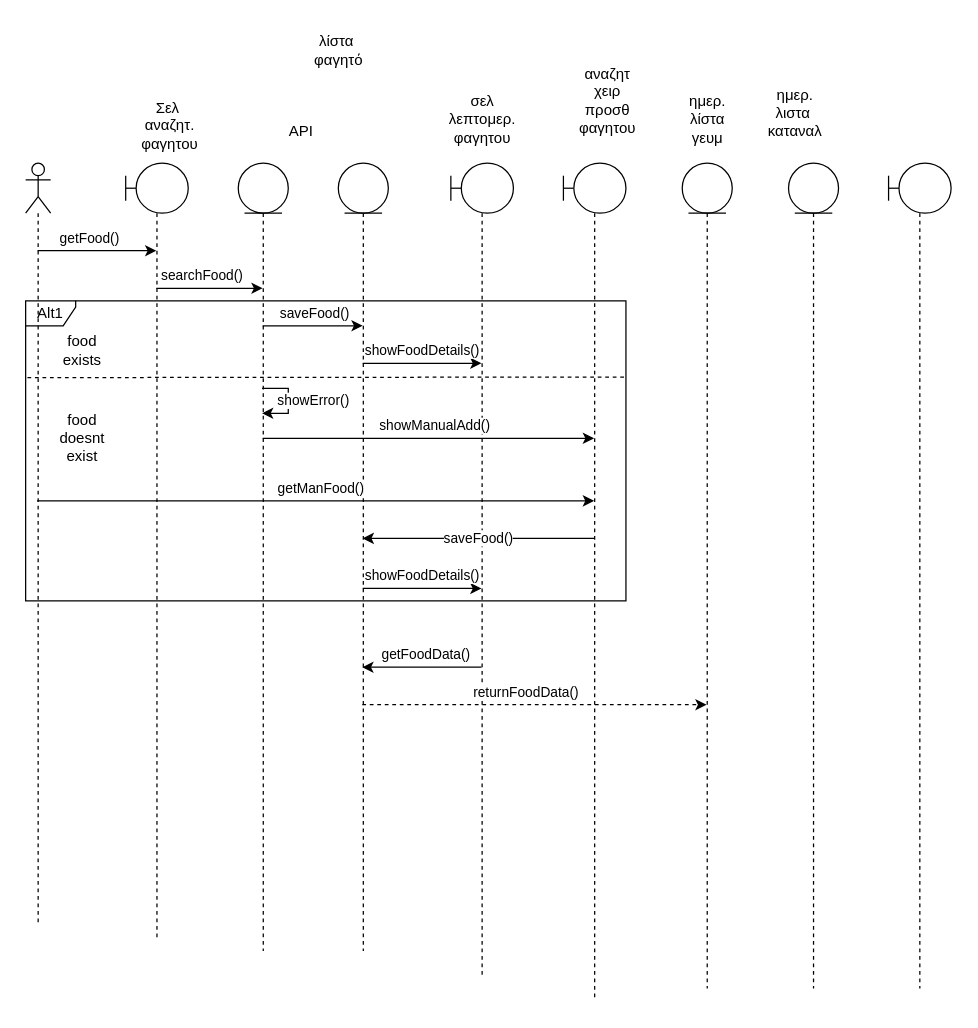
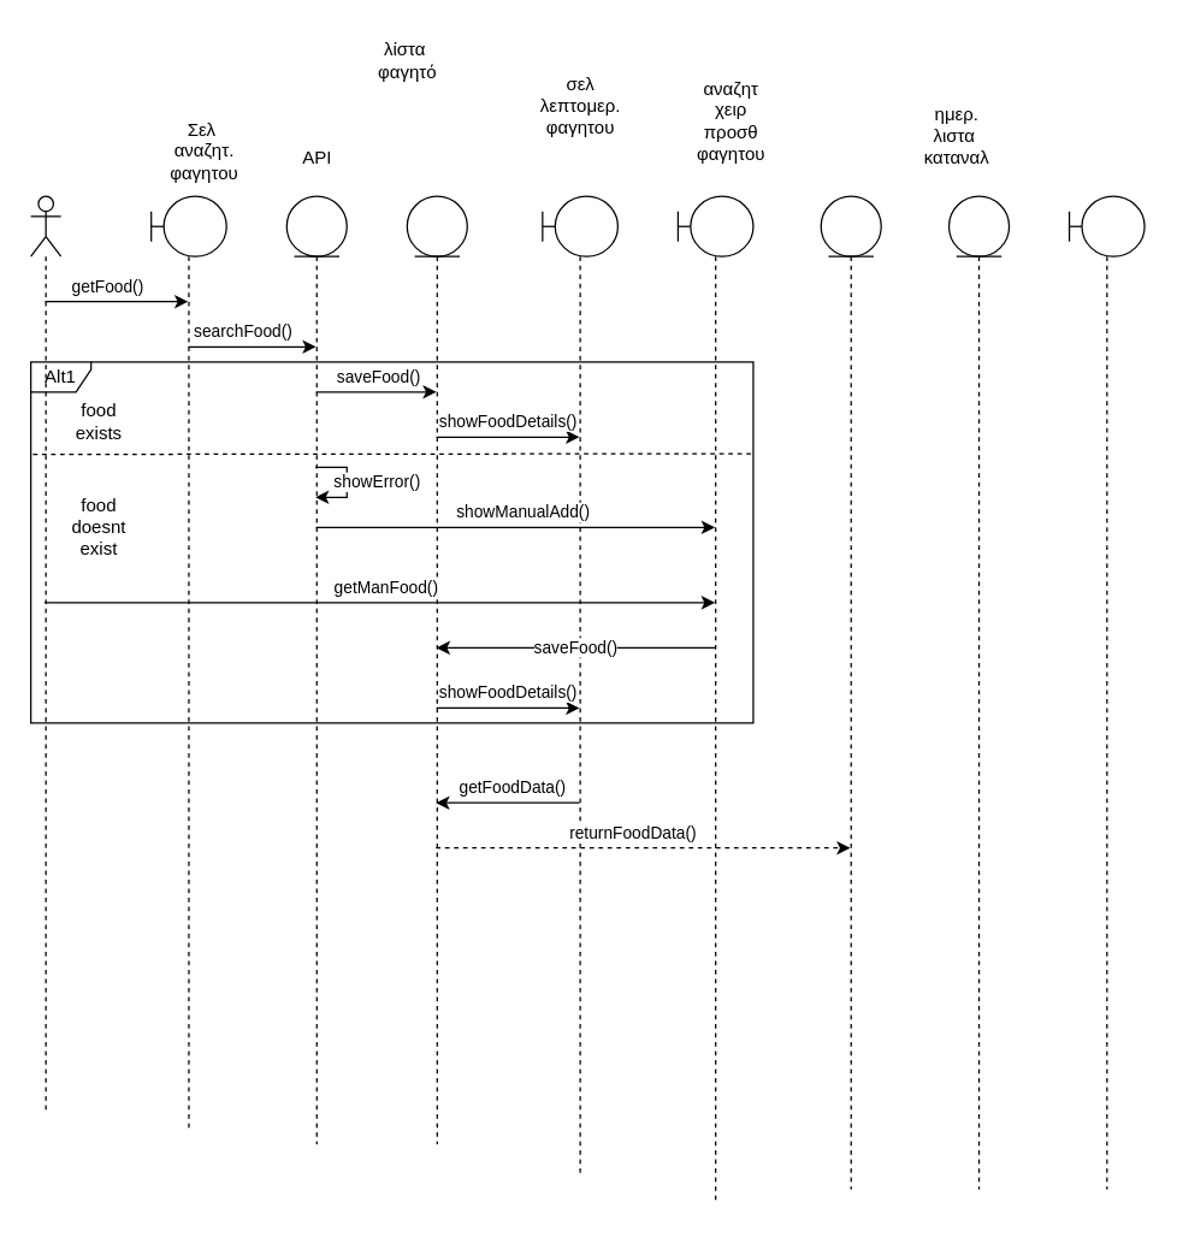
  <mxCell id="0" />
  <mxCell id="1" parent="0" />
  <mxCell id="2" value="Alt1" style="shape=umlFrame;whiteSpace=wrap;html=1;pointerEvents=0;width=40;height=20;" vertex="1" parent="1"><mxGeometry x="20" y="240" width="480" height="240" as="geometry" /></mxCell>
  <mxCell id="3" value="" style="shape=umlLifeline;perimeter=lifelinePerimeter;whiteSpace=wrap;html=1;container=1;dropTarget=0;collapsible=0;recursiveResize=0;outlineConnect=0;portConstraint=eastwest;newEdgeStyle={&quot;edgeStyle&quot;:&quot;elbowEdgeStyle&quot;,&quot;elbow&quot;:&quot;vertical&quot;,&quot;curved&quot;:0,&quot;rounded&quot;:0};participant=umlActor;" vertex="1" parent="1"><mxGeometry x="20" y="130" width="20" height="610" as="geometry" /></mxCell>
  <mxCell id="4" value="" style="shape=umlLifeline;perimeter=lifelinePerimeter;whiteSpace=wrap;html=1;container=1;dropTarget=0;collapsible=0;recursiveResize=0;outlineConnect=0;portConstraint=eastwest;newEdgeStyle={&quot;edgeStyle&quot;:&quot;elbowEdgeStyle&quot;,&quot;elbow&quot;:&quot;vertical&quot;,&quot;curved&quot;:0,&quot;rounded&quot;:0};participant=umlBoundary;" vertex="1" parent="1"><mxGeometry x="710" y="130" width="50" height="660" as="geometry" /></mxCell>
  <mxCell id="5" value="" style="shape=umlLifeline;perimeter=lifelinePerimeter;whiteSpace=wrap;html=1;container=1;dropTarget=0;collapsible=0;recursiveResize=0;outlineConnect=0;portConstraint=eastwest;newEdgeStyle={&quot;edgeStyle&quot;:&quot;elbowEdgeStyle&quot;,&quot;elbow&quot;:&quot;vertical&quot;,&quot;curved&quot;:0,&quot;rounded&quot;:0};participant=umlBoundary;" vertex="1" parent="1"><mxGeometry x="450" y="130" width="50" height="670" as="geometry" /></mxCell>
  <mxCell id="6" value="" style="shape=umlLifeline;perimeter=lifelinePerimeter;whiteSpace=wrap;html=1;container=1;dropTarget=0;collapsible=0;recursiveResize=0;outlineConnect=0;portConstraint=eastwest;newEdgeStyle={&quot;edgeStyle&quot;:&quot;elbowEdgeStyle&quot;,&quot;elbow&quot;:&quot;vertical&quot;,&quot;curved&quot;:0,&quot;rounded&quot;:0};participant=umlBoundary;" vertex="1" parent="1"><mxGeometry x="360" y="130" width="50" height="650" as="geometry" /></mxCell>
  <mxCell id="7" value="" style="shape=umlLifeline;perimeter=lifelinePerimeter;whiteSpace=wrap;html=1;container=1;dropTarget=0;collapsible=0;recursiveResize=0;outlineConnect=0;portConstraint=eastwest;newEdgeStyle={&quot;edgeStyle&quot;:&quot;elbowEdgeStyle&quot;,&quot;elbow&quot;:&quot;vertical&quot;,&quot;curved&quot;:0,&quot;rounded&quot;:0};participant=umlBoundary;" vertex="1" parent="1"><mxGeometry x="100" y="130" width="50" height="620" as="geometry" /></mxCell>
  <mxCell id="8" value="" style="shape=umlLifeline;perimeter=lifelinePerimeter;whiteSpace=wrap;html=1;container=1;dropTarget=0;collapsible=0;recursiveResize=0;outlineConnect=0;portConstraint=eastwest;newEdgeStyle={&quot;edgeStyle&quot;:&quot;elbowEdgeStyle&quot;,&quot;elbow&quot;:&quot;vertical&quot;,&quot;curved&quot;:0,&quot;rounded&quot;:0};participant=umlEntity;" vertex="1" parent="1"><mxGeometry x="630" y="130" width="40" height="660" as="geometry" /></mxCell>
  <mxCell id="9" value="" style="shape=umlLifeline;perimeter=lifelinePerimeter;whiteSpace=wrap;html=1;container=1;dropTarget=0;collapsible=0;recursiveResize=0;outlineConnect=0;portConstraint=eastwest;newEdgeStyle={&quot;edgeStyle&quot;:&quot;elbowEdgeStyle&quot;,&quot;elbow&quot;:&quot;vertical&quot;,&quot;curved&quot;:0,&quot;rounded&quot;:0};participant=umlEntity;" vertex="1" parent="1"><mxGeometry x="270" y="130" width="40" height="630" as="geometry" /></mxCell>
  <mxCell id="10" value="" style="shape=umlLifeline;perimeter=lifelinePerimeter;whiteSpace=wrap;html=1;container=1;dropTarget=0;collapsible=0;recursiveResize=0;outlineConnect=0;portConstraint=eastwest;newEdgeStyle={&quot;edgeStyle&quot;:&quot;elbowEdgeStyle&quot;,&quot;elbow&quot;:&quot;vertical&quot;,&quot;curved&quot;:0,&quot;rounded&quot;:0};participant=umlEntity;" vertex="1" parent="1"><mxGeometry x="190" y="130" width="40" height="630" as="geometry" /></mxCell>
  <mxCell id="11" value="" style="shape=umlLifeline;perimeter=lifelinePerimeter;whiteSpace=wrap;html=1;container=1;dropTarget=0;collapsible=0;recursiveResize=0;outlineConnect=0;portConstraint=eastwest;newEdgeStyle={&quot;edgeStyle&quot;:&quot;elbowEdgeStyle&quot;,&quot;elbow&quot;:&quot;vertical&quot;,&quot;curved&quot;:0,&quot;rounded&quot;:0};participant=umlEntity;" vertex="1" parent="1"><mxGeometry x="545" y="130" width="40" height="660" as="geometry" /></mxCell>
  <mxCell id="12" value="Σελ&amp;nbsp;&lt;br&gt;αναζητ.&lt;br&gt;φαγητου" style="text;html=1;align=center;verticalAlign=middle;resizable=0;points=[];autosize=1;strokeColor=none;fillColor=none;" vertex="1" parent="1"><mxGeometry x="100" y="70" width="70" height="60" as="geometry" /></mxCell>
- <mxCell id="13" value="API" style="text;html=1;align=center;verticalAlign=middle;resizable=0;points=[];autosize=1;strokeColor=none;fillColor=none;" vertex="1" parent="1"><mxGeometry x="220" y="90" width="40" height="30" as="geometry" /></mxCell>
+ <mxCell id="13" value="API" style="text;html=1;align=center;verticalAlign=middle;resizable=0;points=[];autosize=1;strokeColor=none;fillColor=none;" vertex="1" parent="1"><mxGeometry x="190" y="90" width="40" height="30" as="geometry" /></mxCell>
  <mxCell id="14" value="λίστα&amp;nbsp;&lt;br&gt;φαγητό" style="text;html=1;align=center;verticalAlign=middle;resizable=0;points=[];autosize=1;strokeColor=none;fillColor=none;" vertex="1" parent="1"><mxGeometry x="240" y="20" width="60" height="40" as="geometry" /></mxCell>
- <mxCell id="15" value="σελ&lt;br&gt;λεπτομερ.&lt;br&gt;φαγητου" style="text;html=1;align=center;verticalAlign=middle;resizable=0;points=[];autosize=1;strokeColor=none;fillColor=none;" vertex="1" parent="1"><mxGeometry x="345" y="65" width="80" height="60" as="geometry" /></mxCell>
+ <mxCell id="15" value="σελ&lt;br&gt;λεπτομερ.&lt;br&gt;φαγητου" style="text;html=1;align=center;verticalAlign=middle;resizable=0;points=[];autosize=1;strokeColor=none;fillColor=none;" vertex="1" parent="1"><mxGeometry x="345" y="40" width="80" height="60" as="geometry" /></mxCell>
  <mxCell id="16" value="αναζητ&lt;br&gt;χειρ&lt;br&gt;προσθ&lt;br&gt;φαγητου" style="text;html=1;align=center;verticalAlign=middle;resizable=0;points=[];autosize=1;strokeColor=none;fillColor=none;" vertex="1" parent="1"><mxGeometry x="450" y="45" width="70" height="70" as="geometry" /></mxCell>
- <mxCell id="17" value="ημερ.&lt;br&gt;λίστα&lt;br&gt;γευμ" style="text;html=1;align=center;verticalAlign=middle;resizable=0;points=[];autosize=1;strokeColor=none;fillColor=none;" vertex="1" parent="1"><mxGeometry x="540" y="65" width="50" height="60" as="geometry" /></mxCell>
  <mxCell id="18" value="ημερ.&lt;br&gt;λιστα&amp;nbsp;&lt;br&gt;καταναλ" style="text;html=1;align=center;verticalAlign=middle;resizable=0;points=[];autosize=1;strokeColor=none;fillColor=none;" vertex="1" parent="1"><mxGeometry x="600" y="60" width="70" height="60" as="geometry" /></mxCell>
  <mxCell id="19" value="getFood()" style="endArrow=classic;html=1;rounded=0;" edge="1" parent="1" source="3" target="7"><mxGeometry x="-0.143" y="10" width="50" height="50" relative="1" as="geometry"><mxPoint x="320" y="260" as="sourcePoint" /><mxPoint x="370" y="210" as="targetPoint" /><Array as="points"><mxPoint x="90" y="200" /></Array><mxPoint as="offset" /></mxGeometry></mxCell>
  <mxCell id="20" value="searchFood()" style="endArrow=classic;html=1;rounded=0;" edge="1" parent="1" source="7" target="10"><mxGeometry x="-0.16" y="10" width="50" height="50" relative="1" as="geometry"><mxPoint x="320" y="130" as="sourcePoint" /><mxPoint x="370" y="80" as="targetPoint" /><Array as="points"><mxPoint x="180" y="230" /></Array><mxPoint as="offset" /></mxGeometry></mxCell>
  <mxCell id="21" value="saveFood()" style="endArrow=classic;html=1;rounded=0;" edge="1" parent="1" source="10" target="9"><mxGeometry x="0.029" y="10" width="50" height="50" relative="1" as="geometry"><mxPoint x="320" y="260" as="sourcePoint" /><mxPoint x="370" y="210" as="targetPoint" /><Array as="points"><mxPoint x="250" y="260" /></Array><mxPoint as="offset" /></mxGeometry></mxCell>
  <mxCell id="22" value="showFoodDetails()" style="endArrow=classic;html=1;rounded=0;" edge="1" parent="1" source="9" target="6"><mxGeometry x="-0.021" y="10" width="50" height="50" relative="1" as="geometry"><mxPoint x="320" y="260" as="sourcePoint" /><mxPoint x="370" y="280" as="targetPoint" /><Array as="points"><mxPoint x="350" y="290" /></Array><mxPoint as="offset" /></mxGeometry></mxCell>
  <mxCell id="23" value="showError()" style="endArrow=classic;html=1;rounded=0;" edge="1" parent="1"><mxGeometry y="20" width="50" height="50" relative="1" as="geometry"><mxPoint x="209" y="310" as="sourcePoint" /><mxPoint x="209" y="330" as="targetPoint" /><Array as="points"><mxPoint x="230" y="310" /><mxPoint x="230" y="330" /></Array><mxPoint as="offset" /></mxGeometry></mxCell>
  <mxCell id="24" value="showManualAdd()" style="endArrow=classic;html=1;rounded=0;" edge="1" parent="1" source="10" target="5"><mxGeometry x="0.036" y="10" width="50" height="50" relative="1" as="geometry"><mxPoint x="320" y="260" as="sourcePoint" /><mxPoint x="370" y="210" as="targetPoint" /><Array as="points"><mxPoint x="290" y="350" /></Array><mxPoint as="offset" /></mxGeometry></mxCell>
  <mxCell id="25" value="getManFood()" style="endArrow=classic;html=1;rounded=0;" edge="1" parent="1"><mxGeometry x="0.018" y="10" width="50" height="50" relative="1" as="geometry"><mxPoint x="29.167" y="400" as="sourcePoint" /><mxPoint x="474.5" y="400" as="targetPoint" /><Array as="points"><mxPoint x="110" y="400" /><mxPoint x="180" y="400" /><mxPoint x="290" y="400" /><mxPoint x="400" y="400" /></Array><mxPoint as="offset" /></mxGeometry></mxCell>
  <mxCell id="26" value="saveFood()" style="endArrow=classic;html=1;rounded=0;" edge="1" parent="1" source="5" target="9"><mxGeometry width="50" height="50" relative="1" as="geometry"><mxPoint x="320" y="260" as="sourcePoint" /><mxPoint x="370" y="210" as="targetPoint" /><Array as="points"><mxPoint x="370" y="430" /></Array></mxGeometry></mxCell>
  <mxCell id="27" value="showFoodDetails()" style="endArrow=classic;html=1;rounded=0;" edge="1" parent="1" source="9" target="6"><mxGeometry x="-0.021" y="10" width="50" height="50" relative="1" as="geometry"><mxPoint x="299" y="300" as="sourcePoint" /><mxPoint x="395" y="300" as="targetPoint" /><Array as="points"><mxPoint x="340" y="470" /></Array><mxPoint as="offset" /></mxGeometry></mxCell>
  <mxCell id="28" value="food&lt;br&gt;exists" style="text;html=1;align=center;verticalAlign=middle;resizable=0;points=[];autosize=1;strokeColor=none;fillColor=none;" vertex="1" parent="1"><mxGeometry x="40" y="260" width="50" height="40" as="geometry" /></mxCell>
  <mxCell id="29" value="food&lt;br&gt;doesnt&lt;br&gt;exist" style="text;html=1;align=center;verticalAlign=middle;resizable=0;points=[];autosize=1;strokeColor=none;fillColor=none;" vertex="1" parent="1"><mxGeometry x="35" y="320" width="60" height="60" as="geometry" /></mxCell>
  <mxCell id="30" value="" style="endArrow=none;dashed=1;html=1;rounded=0;exitX=0.003;exitY=0.256;exitDx=0;exitDy=0;exitPerimeter=0;" edge="1" parent="1" source="2"><mxGeometry width="50" height="50" relative="1" as="geometry"><mxPoint x="148.6" y="301.1" as="sourcePoint" /><mxPoint x="500" y="301" as="targetPoint" /></mxGeometry></mxCell>
  <mxCell id="31" value="getFoodData()" style="endArrow=classic;html=1;rounded=0;" edge="1" parent="1"><mxGeometry x="-0.066" y="-10" width="50" height="50" relative="1" as="geometry"><mxPoint x="384.5" y="533" as="sourcePoint" /><mxPoint x="289.167" y="533" as="targetPoint" /><Array as="points"><mxPoint x="340" y="533" /></Array><mxPoint as="offset" /></mxGeometry></mxCell>
  <mxCell id="32" value="returnFoodData()" style="endArrow=classic;html=1;rounded=0;dashed=1;" edge="1" parent="1"><mxGeometry x="-0.05" y="10" width="50" height="50" relative="1" as="geometry"><mxPoint x="289.167" y="563" as="sourcePoint" /><mxPoint x="564.5" y="563" as="targetPoint" /><Array as="points"><mxPoint x="490" y="563" /></Array><mxPoint as="offset" /></mxGeometry></mxCell>
